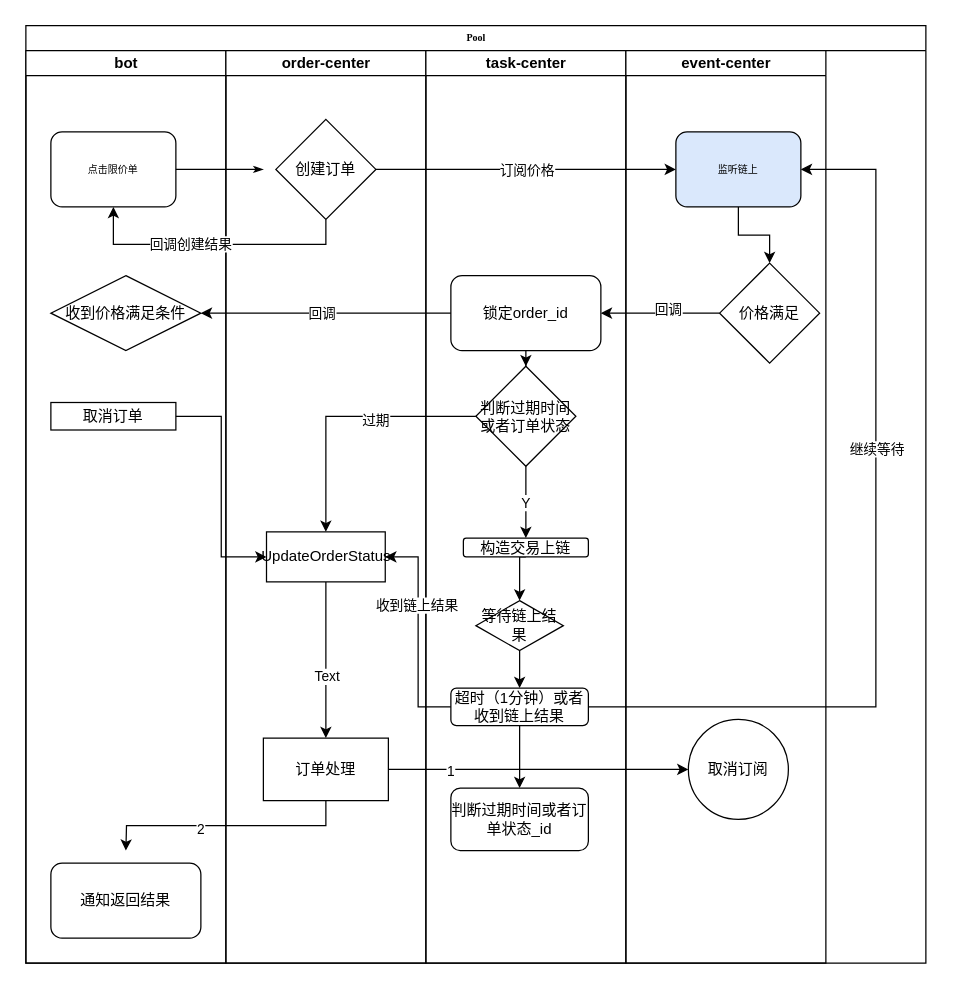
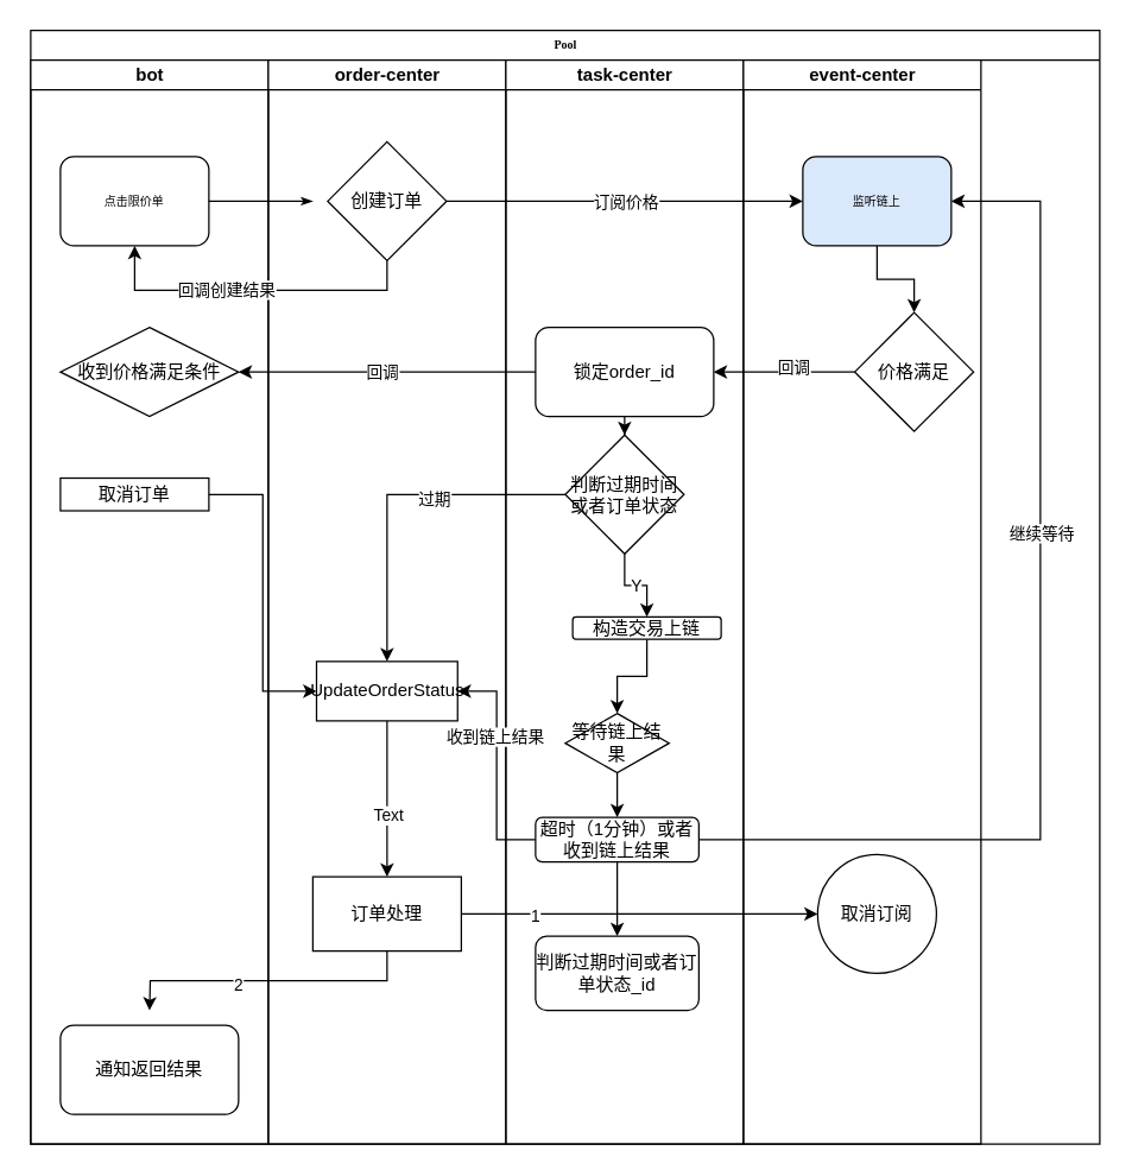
  <mxCell id="0" />
  <mxCell id="1" parent="0" />
  <mxCell id="2" value="Pool" style="swimlane;html=1;childLayout=stackLayout;startSize=20;rounded=0;shadow=0;labelBackgroundColor=none;strokeWidth=1;fontFamily=Verdana;fontSize=8;align=center;" parent="1" vertex="1"><mxGeometry x="20" width="720" height="750" as="geometry" y="20" /></mxCell>
  <mxCell id="3" value="bot" style="swimlane;html=1;startSize=20;" parent="2" vertex="1"><mxGeometry y="20" width="160" height="730" as="geometry" /></mxCell>
  <mxCell id="4" value="点击限价单" style="rounded=1;whiteSpace=wrap;html=1;shadow=0;labelBackgroundColor=none;strokeWidth=1;fontFamily=Verdana;fontSize=8;align=center;" parent="3" vertex="1"><mxGeometry x="20" y="65" width="100" height="60" as="geometry" /></mxCell>
  <mxCell id="5" value="收到价格满足条件" style="rhombus;whiteSpace=wrap;html=1;" vertex="1" parent="3"><mxGeometry x="20" y="180" width="120" height="60" as="geometry" /></mxCell>
  <mxCell id="6" value="取消订单" style="rounded=1;whiteSpace=wrap;html=1;arcSize=0;" vertex="1" parent="3"><mxGeometry x="20" y="281.5" width="100" height="22" as="geometry" /></mxCell>
  <mxCell id="7" value="通知返回结果" style="rounded=1;whiteSpace=wrap;html=1;" vertex="1" parent="3"><mxGeometry x="20" y="650" width="120" height="60" as="geometry" /></mxCell>
  <mxCell id="8" style="edgeStyle=orthogonalEdgeStyle;rounded=1;html=1;labelBackgroundColor=none;startArrow=none;startFill=0;startSize=5;endArrow=classicThin;endFill=1;endSize=5;jettySize=auto;orthogonalLoop=1;strokeWidth=1;fontFamily=Verdana;fontSize=8" parent="2" source="4" edge="1"><mxGeometry relative="1" as="geometry"><mxPoint x="190" y="115" as="targetPoint" /></mxGeometry></mxCell>
  <mxCell id="9" value="order-center" style="swimlane;html=1;startSize=20;" parent="2" vertex="1"><mxGeometry x="160" y="20" width="160" height="730" as="geometry" /></mxCell>
  <mxCell id="10" value="创建订单" style="rhombus;whiteSpace=wrap;html=1;" vertex="1" parent="9"><mxGeometry x="40" y="55" width="80" height="80" as="geometry" /></mxCell>
  <mxCell id="11" style="edgeStyle=orthogonalEdgeStyle;rounded=0;orthogonalLoop=1;jettySize=auto;html=1;exitX=0.5;exitY=1;exitDx=0;exitDy=0;entryX=0.5;entryY=0;entryDx=0;entryDy=0;" edge="1" parent="9" source="13" target="16"><mxGeometry relative="1" as="geometry" /></mxCell>
  <mxCell id="12" value="Text" style="edgeLabel;html=1;align=center;verticalAlign=middle;resizable=0;points=[];" vertex="1" connectable="0" parent="11"><mxGeometry x="0.194" relative="1" as="geometry"><mxPoint as="offset" /></mxGeometry></mxCell>
- <mxCell id="13" value="UpdateOrderStatus" style="whiteSpace=wrap;html=1;" vertex="1" parent="9"><mxGeometry x="32.5" y="385" width="95" height="40" as="geometry" /></mxCell>
+ <mxCell id="13" value="UpdateOrderStatus" style="whiteSpace=wrap;html=1;" vertex="1" parent="9"><mxGeometry x="32.5" y="405" width="95" height="40" as="geometry" /></mxCell>
  <mxCell id="14" style="edgeStyle=orthogonalEdgeStyle;rounded=0;orthogonalLoop=1;jettySize=auto;html=1;exitX=0.5;exitY=1;exitDx=0;exitDy=0;" edge="1" parent="9" source="16"><mxGeometry relative="1" as="geometry"><mxPoint x="-80" y="640" as="targetPoint" /></mxGeometry></mxCell>
  <mxCell id="15" value="2" style="edgeLabel;html=1;align=center;verticalAlign=middle;resizable=0;points=[];" vertex="1" connectable="0" parent="14"><mxGeometry x="0.217" y="2" relative="1" as="geometry"><mxPoint as="offset" /></mxGeometry></mxCell>
  <mxCell id="16" value="订单处理" style="whiteSpace=wrap;html=1;" vertex="1" parent="9"><mxGeometry x="30" y="550" width="100" height="50" as="geometry" /></mxCell>
  <mxCell id="17" value="task-center" style="swimlane;html=1;startSize=20;" parent="2" vertex="1"><mxGeometry x="320" y="20" width="160" height="730" as="geometry" /></mxCell>
  <mxCell id="18" style="edgeStyle=orthogonalEdgeStyle;rounded=0;orthogonalLoop=1;jettySize=auto;html=1;exitX=0.5;exitY=1;exitDx=0;exitDy=0;" edge="1" parent="17" source="19" target="29"><mxGeometry relative="1" as="geometry" /></mxCell>
  <mxCell id="19" value="锁定order_id" style="rounded=1;whiteSpace=wrap;html=1;" vertex="1" parent="17"><mxGeometry x="20" y="180" width="120" height="60" as="geometry" /></mxCell>
  <mxCell id="20" style="edgeStyle=orthogonalEdgeStyle;rounded=0;orthogonalLoop=1;jettySize=auto;html=1;exitX=0.5;exitY=1;exitDx=0;exitDy=0;entryX=0.5;entryY=0;entryDx=0;entryDy=0;" edge="1" parent="17" source="21" target="23"><mxGeometry relative="1" as="geometry" /></mxCell>
- <mxCell id="21" value="构造交易上链" style="rounded=1;whiteSpace=wrap;html=1;" vertex="1" parent="17"><mxGeometry x="30" y="390" width="100" height="15" as="geometry" /></mxCell>
+ <mxCell id="21" value="构造交易上链" style="rounded=1;whiteSpace=wrap;html=1;" vertex="1" parent="17"><mxGeometry x="45" y="375" width="100" height="15" as="geometry" /></mxCell>
  <mxCell id="22" style="edgeStyle=orthogonalEdgeStyle;rounded=0;orthogonalLoop=1;jettySize=auto;html=1;exitX=0.5;exitY=1;exitDx=0;exitDy=0;entryX=0.5;entryY=0;entryDx=0;entryDy=0;" edge="1" parent="17" source="23" target="25"><mxGeometry relative="1" as="geometry" /></mxCell>
  <mxCell id="23" value="等待链上结果" style="rhombus;whiteSpace=wrap;html=1;" vertex="1" parent="17"><mxGeometry x="40" y="440" width="70" height="40" as="geometry" /></mxCell>
  <mxCell id="24" style="edgeStyle=orthogonalEdgeStyle;rounded=0;orthogonalLoop=1;jettySize=auto;html=1;exitX=0.5;exitY=1;exitDx=0;exitDy=0;" edge="1" parent="17" source="25" target="26"><mxGeometry relative="1" as="geometry" /></mxCell>
  <mxCell id="25" value="超时（1分钟）或者收到链上结果" style="rounded=1;whiteSpace=wrap;html=1;" vertex="1" parent="17"><mxGeometry x="20" y="510" width="110" height="30" as="geometry" /></mxCell>
  <mxCell id="26" value="&lt;span style=&quot;background-color: transparent; color: light-dark(rgb(0, 0, 0), rgb(255, 255, 255));&quot;&gt;判断过期时间或者订单状态_id&lt;/span&gt;" style="rounded=1;whiteSpace=wrap;html=1;" vertex="1" parent="17"><mxGeometry x="20" y="590" width="110" height="50" as="geometry" /></mxCell>
  <mxCell id="27" style="edgeStyle=orthogonalEdgeStyle;rounded=0;orthogonalLoop=1;jettySize=auto;html=1;exitX=0.5;exitY=1;exitDx=0;exitDy=0;" edge="1" parent="17" source="26" target="26"><mxGeometry relative="1" as="geometry" /></mxCell>
  <mxCell id="28" value="Y" style="edgeStyle=orthogonalEdgeStyle;rounded=0;orthogonalLoop=1;jettySize=auto;html=1;exitX=0.5;exitY=1;exitDx=0;exitDy=0;entryX=0.5;entryY=0;entryDx=0;entryDy=0;" edge="1" parent="17" source="29" target="21"><mxGeometry relative="1" as="geometry" /></mxCell>
  <mxCell id="29" value="判断过期时间或者订单状态" style="rhombus;whiteSpace=wrap;html=1;" vertex="1" parent="17"><mxGeometry x="40" y="252.5" width="80" height="80" as="geometry" /></mxCell>
  <mxCell id="30" value="event-center" style="swimlane;html=1;startSize=20;" parent="2" vertex="1"><mxGeometry x="480" y="20" width="160" height="730" as="geometry" /></mxCell>
  <mxCell id="31" style="edgeStyle=orthogonalEdgeStyle;rounded=0;orthogonalLoop=1;jettySize=auto;html=1;exitX=0.5;exitY=1;exitDx=0;exitDy=0;entryX=0.5;entryY=0;entryDx=0;entryDy=0;" edge="1" parent="30" source="32" target="33"><mxGeometry relative="1" as="geometry" /></mxCell>
  <mxCell id="32" value="监听链上" style="rounded=1;whiteSpace=wrap;html=1;shadow=0;labelBackgroundColor=none;strokeWidth=1;fontFamily=Verdana;fontSize=8;align=center;fillColor=#dae8fc;" parent="30" vertex="1"><mxGeometry x="40" y="65" width="100" height="60" as="geometry" /></mxCell>
  <mxCell id="33" value="价格满足" style="rhombus;whiteSpace=wrap;html=1;" vertex="1" parent="30"><mxGeometry x="75" y="170" width="80" height="80" as="geometry" /></mxCell>
  <mxCell id="34" value="取消订阅" style="ellipse;whiteSpace=wrap;html=1;" vertex="1" parent="30"><mxGeometry x="50" y="535" width="80" height="80" as="geometry" /></mxCell>
  <mxCell id="35" style="edgeStyle=orthogonalEdgeStyle;rounded=0;orthogonalLoop=1;jettySize=auto;html=1;exitX=0.5;exitY=1;exitDx=0;exitDy=0;entryX=0.5;entryY=1;entryDx=0;entryDy=0;" edge="1" parent="2" source="10" target="4"><mxGeometry relative="1" as="geometry" /></mxCell>
  <mxCell id="36" value="回调创建结果" style="edgeLabel;html=1;align=center;verticalAlign=middle;resizable=0;points=[];" vertex="1" connectable="0" parent="35"><mxGeometry x="0.176" y="-1" relative="1" as="geometry"><mxPoint as="offset" /></mxGeometry></mxCell>
  <mxCell id="37" style="edgeStyle=orthogonalEdgeStyle;rounded=0;orthogonalLoop=1;jettySize=auto;html=1;exitX=1;exitY=0.5;exitDx=0;exitDy=0;entryX=0;entryY=0.5;entryDx=0;entryDy=0;" edge="1" parent="2" source="10" target="32"><mxGeometry relative="1" as="geometry" /></mxCell>
  <mxCell id="38" value="订阅价格" style="edgeLabel;html=1;align=center;verticalAlign=middle;resizable=0;points=[];" vertex="1" connectable="0" parent="37"><mxGeometry x="-0.811" y="1" relative="1" as="geometry"><mxPoint x="97" y="1" as="offset" /></mxGeometry></mxCell>
  <mxCell id="39" style="edgeStyle=orthogonalEdgeStyle;rounded=0;orthogonalLoop=1;jettySize=auto;html=1;exitX=0;exitY=0.5;exitDx=0;exitDy=0;entryX=1;entryY=0.5;entryDx=0;entryDy=0;" edge="1" parent="2" source="33" target="19"><mxGeometry relative="1" as="geometry" /></mxCell>
  <mxCell id="40" value="回调" style="edgeLabel;html=1;align=center;verticalAlign=middle;resizable=0;points=[];" vertex="1" connectable="0" parent="39"><mxGeometry x="-0.143" y="-4" relative="1" as="geometry"><mxPoint x="-1" as="offset" /></mxGeometry></mxCell>
  <mxCell id="41" style="edgeStyle=orthogonalEdgeStyle;rounded=0;orthogonalLoop=1;jettySize=auto;html=1;exitX=0;exitY=0.5;exitDx=0;exitDy=0;entryX=1;entryY=0.5;entryDx=0;entryDy=0;" edge="1" parent="2" source="19" target="5"><mxGeometry relative="1" as="geometry" /></mxCell>
  <mxCell id="42" value="回调" style="edgeLabel;html=1;align=center;verticalAlign=middle;resizable=0;points=[];" vertex="1" connectable="0" parent="41"><mxGeometry x="0.04" y="-1" relative="1" as="geometry"><mxPoint as="offset" /></mxGeometry></mxCell>
  <mxCell id="43" style="edgeStyle=orthogonalEdgeStyle;rounded=0;orthogonalLoop=1;jettySize=auto;html=1;exitX=0;exitY=0.5;exitDx=0;exitDy=0;" edge="1" parent="2" source="29" target="13"><mxGeometry relative="1" as="geometry" /></mxCell>
  <mxCell id="44" value="过期" style="edgeLabel;html=1;align=center;verticalAlign=middle;resizable=0;points=[];" vertex="1" connectable="0" parent="43"><mxGeometry x="-0.226" y="3" relative="1" as="geometry"><mxPoint x="1" as="offset" /></mxGeometry></mxCell>
  <mxCell id="45" style="edgeStyle=orthogonalEdgeStyle;rounded=0;orthogonalLoop=1;jettySize=auto;html=1;exitX=1;exitY=0.5;exitDx=0;exitDy=0;entryX=0;entryY=0.5;entryDx=0;entryDy=0;" edge="1" parent="2" source="6" target="13"><mxGeometry relative="1" as="geometry"><mxPoint x="180" y="385.667" as="targetPoint" /></mxGeometry></mxCell>
  <mxCell id="46" style="edgeStyle=orthogonalEdgeStyle;rounded=0;orthogonalLoop=1;jettySize=auto;html=1;exitX=1;exitY=0.5;exitDx=0;exitDy=0;entryX=0;entryY=0.5;entryDx=0;entryDy=0;" edge="1" parent="2" source="16" target="34"><mxGeometry relative="1" as="geometry" /></mxCell>
  <mxCell id="47" value="1" style="edgeLabel;html=1;align=center;verticalAlign=middle;resizable=0;points=[];" vertex="1" connectable="0" parent="46"><mxGeometry x="-0.583" y="-1" relative="1" as="geometry"><mxPoint x="-1" as="offset" /></mxGeometry></mxCell>
  <mxCell id="48" style="edgeStyle=orthogonalEdgeStyle;rounded=0;orthogonalLoop=1;jettySize=auto;html=1;exitX=0;exitY=0.5;exitDx=0;exitDy=0;entryX=1;entryY=0.5;entryDx=0;entryDy=0;" edge="1" parent="2" source="25" target="13"><mxGeometry relative="1" as="geometry" /></mxCell>
  <mxCell id="49" value="收到链上结果" style="edgeLabel;html=1;align=center;verticalAlign=middle;resizable=0;points=[];" vertex="1" connectable="0" parent="48"><mxGeometry x="0.254" y="1" relative="1" as="geometry"><mxPoint as="offset" /></mxGeometry></mxCell>
  <mxCell id="50" style="edgeStyle=orthogonalEdgeStyle;rounded=0;orthogonalLoop=1;jettySize=auto;html=1;exitX=1;exitY=0.5;exitDx=0;exitDy=0;entryX=1;entryY=0.5;entryDx=0;entryDy=0;" edge="1" parent="2" source="25" target="32"><mxGeometry relative="1" as="geometry"><mxPoint x="520" y="420" as="targetPoint" /><Array as="points"><mxPoint x="680" y="545" /><mxPoint x="680" y="115" /></Array></mxGeometry></mxCell>
  <mxCell id="51" value="继续等待" style="edgeLabel;html=1;align=center;verticalAlign=middle;resizable=0;points=[];" vertex="1" connectable="0" parent="50"><mxGeometry x="0.058" relative="1" as="geometry"><mxPoint y="-56" as="offset" /></mxGeometry></mxCell>
